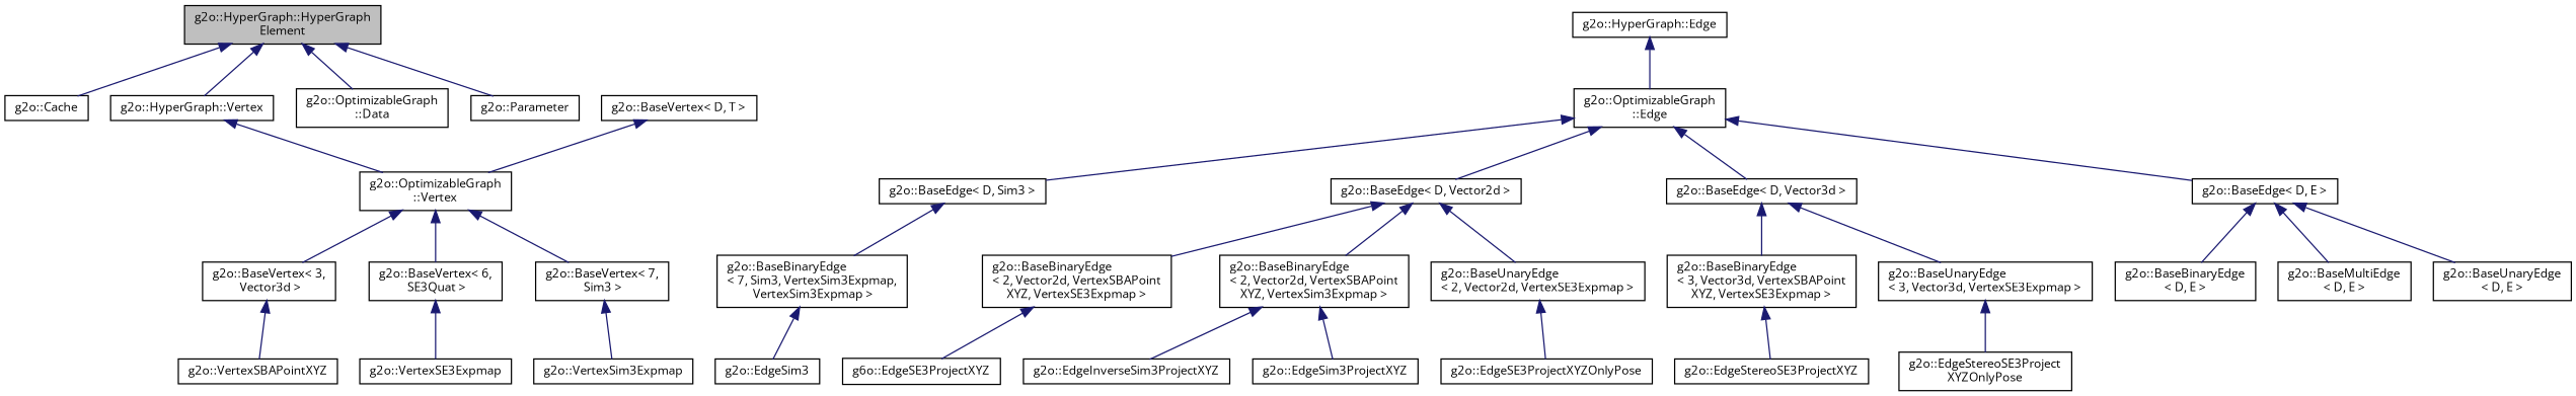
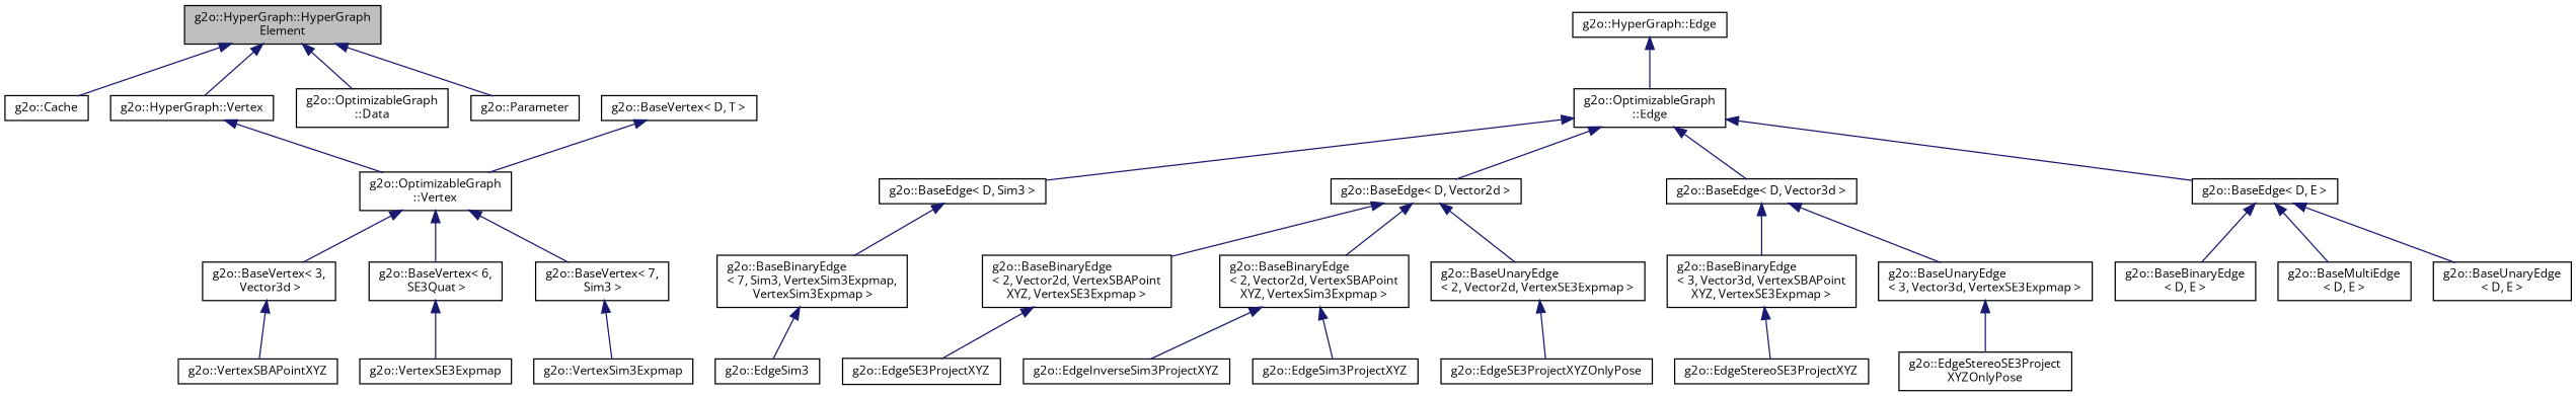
  digraph {
    fontname="Open Sans"
    rankdir=TB
    node [color=black fillcolor=white fontname="Open Sans" fontsize=10 shape=record style=filled]
    edge [color=midnightblue dir=back fontname="Open Sans" fontsize=10 labelfontname=Helvetica labelfontsize=10 style=solid]
    n1 [fillcolor=grey75 fontcolor=black height=0.2 label="g2o::HyperGraph::HyperGraph\lElement" width=0.4]
    n2 [height=0.2 label="g2o::Cache" width=0.4]
    n3 [height=0.2 label="g2o::HyperGraph::Vertex" width=0.4]
    n4 [height=0.2 label="g2o::OptimizableGraph\l::Data" width=0.4]
    n5 [height=0.2 label="g2o::Parameter" width=0.4]
    n6 [height=0.2 label="g2o::HyperGraph::Edge" width=0.4]
    n7 [height=0.2 label="g2o::OptimizableGraph\l::Edge" width=0.4]
    n8 [height=0.2 label="g2o::OptimizableGraph\l::Vertex" width=0.4]
    n9 [height=0.2 label="g2o::BaseEdge\< D, Sim3 \>" width=0.4]
    n10 [height=0.2 label="g2o::BaseEdge\< D, Vector2d \>" width=0.4]
    n11 [height=0.2 label="g2o::BaseEdge\< D, Vector3d \>" width=0.4]
    n12 [height=0.2 label="g2o::BaseEdge\< D, E \>" width=0.4]
    n13 [height=0.2 label="g2o::BaseBinaryEdge\l\< 7, Sim3, VertexSim3Expmap,\l VertexSim3Expmap \>" width=0.4]
    n14 [height=0.2 label="g2o::BaseBinaryEdge\l\< 2, Vector2d, VertexSBAPoint\lXYZ, VertexSE3Expmap \>" width=0.4]
    n15 [height=0.2 label="g2o::BaseBinaryEdge\l\< 2, Vector2d, VertexSBAPoint\lXYZ, VertexSim3Expmap \>" width=0.4]
    n16 [height=0.2 label="g2o::BaseUnaryEdge\l\< 2, Vector2d, VertexSE3Expmap \>" width=0.4]
    n17 [height=0.2 label="g2o::BaseBinaryEdge\l\< 3, Vector3d, VertexSBAPoint\lXYZ, VertexSE3Expmap \>" width=0.4]
    n18 [height=0.2 label="g2o::BaseUnaryEdge\l\< 3, Vector3d, VertexSE3Expmap \>" width=0.4]
    n19 [height=0.2 label="g2o::BaseBinaryEdge\l\< D, E \>" width=0.4]
    n20 [height=0.2 label="g2o::BaseMultiEdge\l\< D, E \>" width=0.4]
    n21 [height=0.2 label="g2o::BaseUnaryEdge\l\< D, E \>" width=0.4]
    n22 [height=0.2 label="g2o::EdgeSim3" width=0.4]
-   n23 [height=0.2 label="g6o::EdgeSE3ProjectXYZ" width=0.4]
+   n23 [height=0.2 label="g2o::EdgeSE3ProjectXYZ" width=0.4]
    n24 [height=0.2 label="g2o::EdgeInverseSim3ProjectXYZ" width=0.4]
    n25 [height=0.2 label="g2o::EdgeSim3ProjectXYZ" width=0.4]
    n26 [height=0.2 label="g2o::EdgeSE3ProjectXYZOnlyPose" width=0.4]
    n27 [height=0.2 label="g2o::EdgeStereoSE3ProjectXYZ" width=0.4]
    n28 [height=0.2 label="g2o::EdgeStereoSE3Project\lXYZOnlyPose" width=0.4]
    n29 [height=0.2 label="g2o::BaseVertex\< 3,\l Vector3d \>" width=0.4]
    n30 [height=0.2 label="g2o::BaseVertex\< 6,\l SE3Quat \>" width=0.4]
    n31 [height=0.2 label="g2o::BaseVertex\< 7,\l Sim3 \>" width=0.4]
    n32 [height=0.2 label="g2o::VertexSBAPointXYZ" width=0.4]
    n33 [height=0.2 label="g2o::VertexSE3Expmap" width=0.4]
    n34 [height=0.2 label="g2o::VertexSim3Expmap" width=0.4]
    n35 [height=0.2 label="g2o::BaseVertex\< D, T \>" width=0.4]
    n1 -> n2
    n1 -> n3
    n1 -> n4
    n1 -> n5
    n3 -> n8
    n6 -> n7
    n7 -> n9
    n7 -> n10
    n7 -> n11
    n7 -> n12
    n8 -> n29
    n8 -> n30
    n8 -> n31
    n9 -> n13
    n10 -> n14
    n10 -> n15
    n10 -> n16
    n11 -> n17
    n11 -> n18
    n12 -> n19
    n12 -> n20
    n12 -> n21
    n13 -> n22
    n14 -> n23
    n15 -> n24
    n15 -> n25
    n16 -> n26
    n17 -> n27
    n18 -> n28
    n29 -> n32
    n30 -> n33
    n31 -> n34
    n35 -> n8
  }
